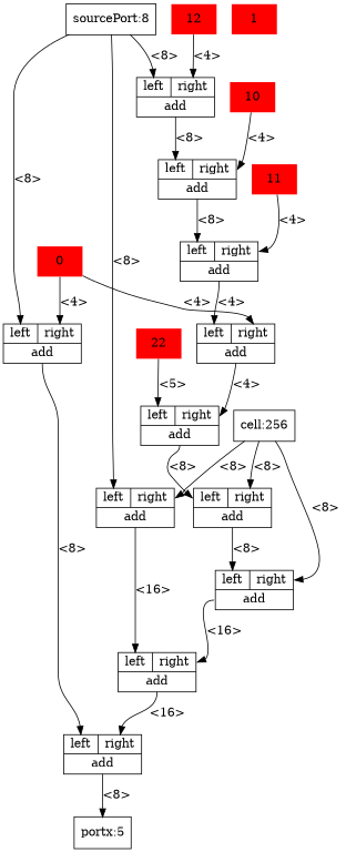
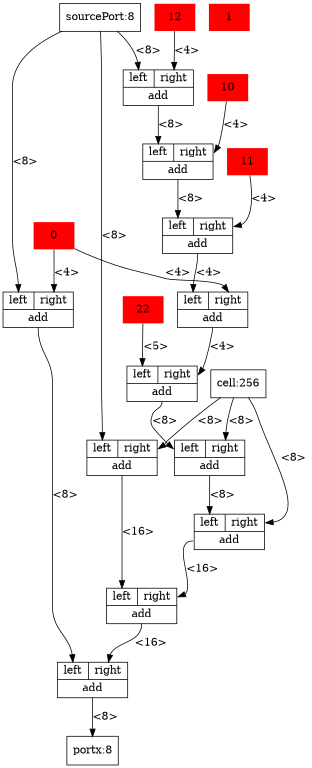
  digraph {
    node [shape=record debug="19 1"]
    edge [headport=left]
-   n1 [label="portx:5" debug=""]
+   n1 [label="portx:8" debug=""]
    n2 [color=red label=22 shape=plaintext style=filled debug=""]
    n3 [label="{{<left> left | <right> right} | <out> add}"]
    n4 [label="{{<left> left | <right> right} | <out> add}"]
    n5 [label="sourcePort:8" debug=""]
    n6 [label="{{<left> left | <right> right} | <out> add}"]
    n7 [label="{{<left> left | <right> right} | <out> add}"]
    n8 [label="{{<left> left | <right> right} | <out> add}"]
    n9 [color=red label=12 shape=plaintext style=filled debug=""]
    n10 [label="{{<left> left | <right> right} | <out> add}"]
    n11 [color=red label=10 shape=plaintext style=filled debug=""]
    n12 [label="{{<left> left | <right> right} | <out> add}"]
    n13 [color=red label=11 shape=plaintext style=filled debug=""]
    n14 [color=red label=0 shape=plaintext style=filled debug=""]
    n15 [color=red label=1 shape=plaintext style=filled debug=""]
    n16 [label="{{<left> left | <right> right} | <out> add}"]
    n17 [label="{{<left> left | <right> right} | <out> add}"]
    n18 [label="{{<left> left | <right> right} | <out> add}"]
    n19 [label="{{<left> left | <right> right} | <out> add}"]
    n20 [label="cell:256" debug=""]
    n2 -> n3 [label="<5>"]
    n3 -> n16 [label="<8>" tailport=out]
    n4 -> n3 [headport=right label="<4>" tailport=out]
    n5 -> n6 [label="<8>"]
    n5 -> n7 [label="<8>"]
    n5 -> n8 [label="<8>"]
    n6 -> n10 [label="<8>" tailport=out]
    n7 -> n18 [label="<16>" tailport=out]
    n8 -> n19 [label="<8>" tailport=out]
    n9 -> n6 [headport=right label="<4>"]
    n10 -> n12 [label="<8>" tailport=out]
    n11 -> n10 [headport=right label="<4>"]
    n12 -> n4 [label="<4>" tailport=out]
    n13 -> n12 [headport=right label="<4>"]
    n14 -> n4 [headport=right label="<4>"]
    n14 -> n8 [headport=right label="<4>"]
    n16 -> n17 [label="<8>" tailport=out]
    n17 -> n18 [headport=right label="<16>" tailport=out]
    n18 -> n19 [headport=right label="<16>" tailport=out]
    n19 -> n1 [label="<8>" tailport=out headport=""]
    n20 -> n7 [headport=right label="<8>"]
    n20 -> n16 [headport=right label="<8>"]
    n20 -> n17 [headport=right label="<8>"]
  }
